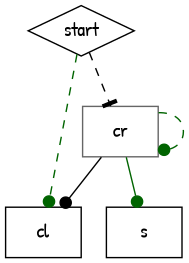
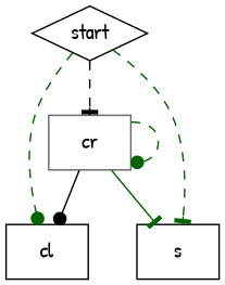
  digraph {
    fontname="Patrick Hand"
    node [color=black fontname="Patrick Hand" shape=box]
    edge [arrowhead=dot color=darkgreen fontname="Patrick Hand" style=dashed]
    cl
    start [shape=diamond]
    s
    cr [color=gray40]
    start -> cl
+   start -> s [arrowhead=tee]
    start -> cr [arrowhead=tee color=black]
    cr -> cl [color=black style=solid]
-   cr -> s [style=solid]
+   cr -> s [arrowhead=tee style=solid]
    cr -> cr
  }
